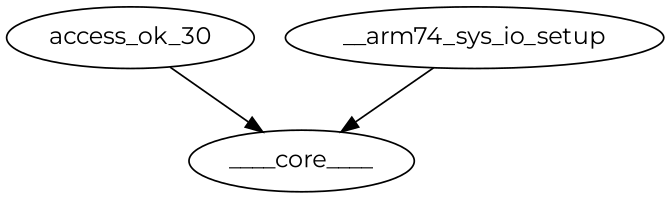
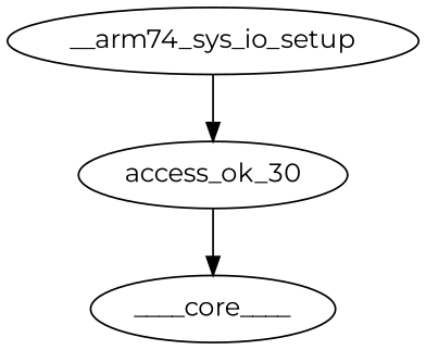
  digraph {
    fontname=Montserrat
    node [color=black fontname=Montserrat]
    edge [color=black fontname=Montserrat]
    ____core____ [color=kernel]
    access_ok_30
    n3 [label=__arm74_sys_io_setup]
    access_ok_30 -> ____core____
-   n3 -> ____core____
+   n3 -> access_ok_30
  }
